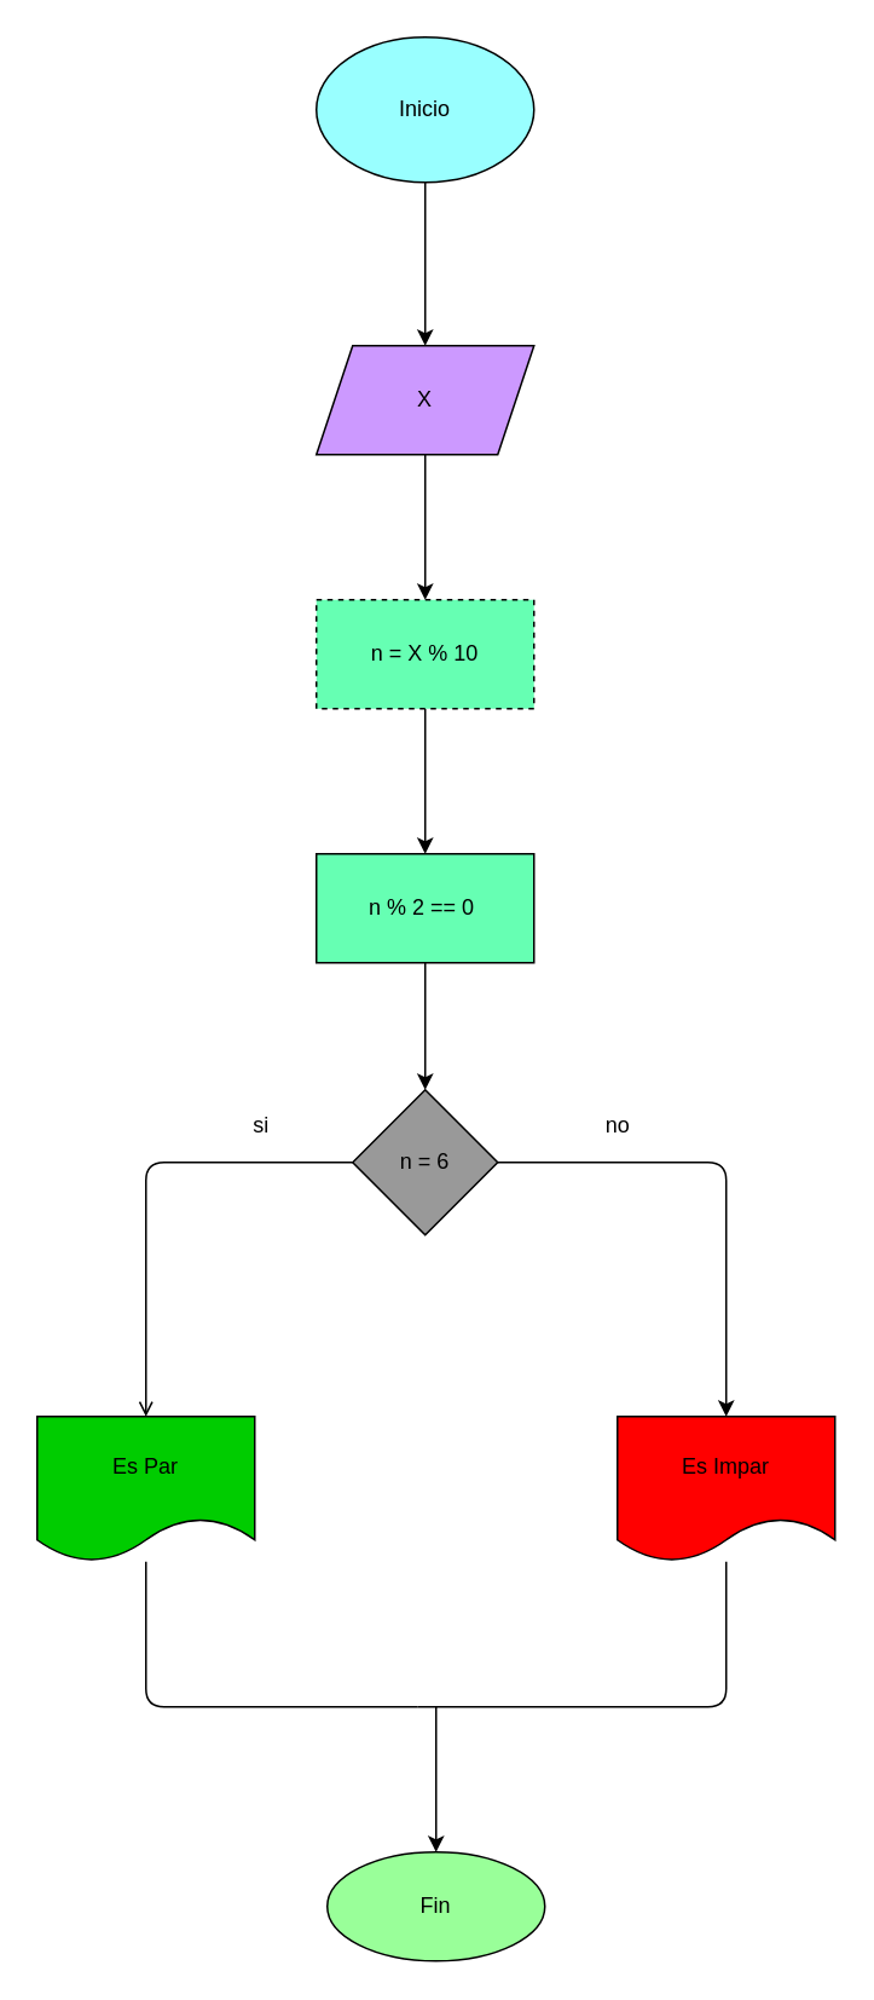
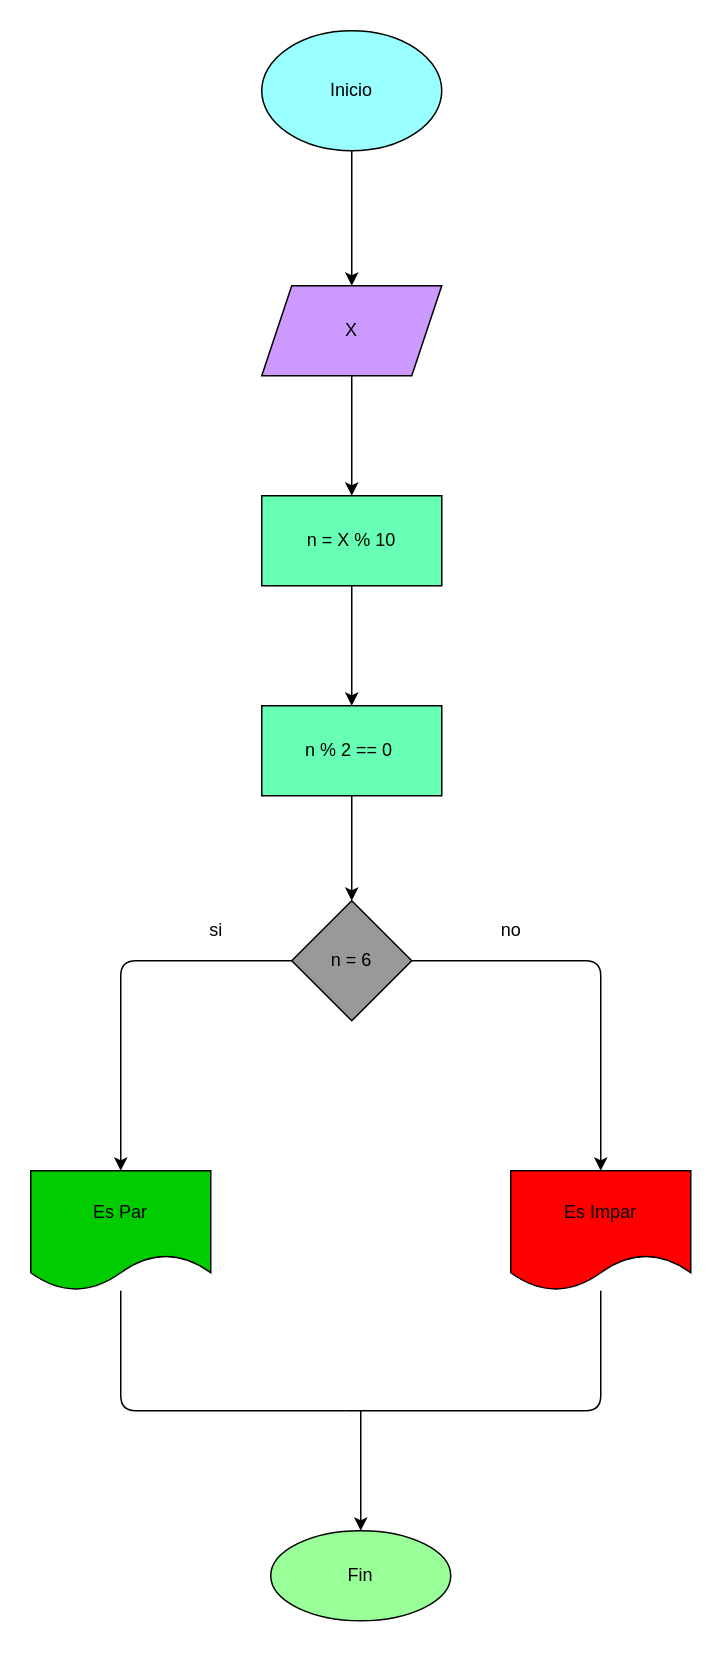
  <mxCell id="0" />
  <mxCell id="1" parent="0" />
  <mxCell id="2" value="" style="edgeStyle=none;html=1;" edge="1" parent="1" source="3" target="5"><mxGeometry relative="1" as="geometry" /></mxCell>
  <mxCell id="3" value="Inicio" style="ellipse;whiteSpace=wrap;html=1;fillColor=#99FFFF;" vertex="1" parent="1"><mxGeometry x="174" y="20" width="120" height="80" as="geometry" /></mxCell>
  <mxCell id="4" value="" style="edgeStyle=none;html=1;" edge="1" parent="1" source="5" target="7"><mxGeometry relative="1" as="geometry" /></mxCell>
  <mxCell id="5" value="X" style="shape=parallelogram;perimeter=parallelogramPerimeter;whiteSpace=wrap;html=1;fixedSize=1;fillColor=#CC99FF;" vertex="1" parent="1"><mxGeometry x="174" y="190" width="120" height="60" as="geometry" /></mxCell>
  <mxCell id="6" value="" style="edgeStyle=none;html=1;" edge="1" parent="1" source="7" target="9"><mxGeometry relative="1" as="geometry" /></mxCell>
- <mxCell id="7" value="n = X % 10" style="whiteSpace=wrap;html=1;fillColor=#66FFB3;dashed=1;" vertex="1" parent="1"><mxGeometry x="174" y="330" width="120" height="60" as="geometry" /></mxCell>
+ <mxCell id="7" value="n = X % 10" style="whiteSpace=wrap;html=1;fillColor=#66FFB3;" vertex="1" parent="1"><mxGeometry x="174" y="330" width="120" height="60" as="geometry" /></mxCell>
  <mxCell id="8" value="" style="edgeStyle=none;html=1;" edge="1" parent="1" source="9" target="12"><mxGeometry relative="1" as="geometry" /></mxCell>
  <mxCell id="9" value="n % 2 == 0&amp;nbsp;" style="whiteSpace=wrap;html=1;fillColor=#66FFB3;" vertex="1" parent="1"><mxGeometry x="174" y="470" width="120" height="60" as="geometry" /></mxCell>
- <mxCell id="10" value="" style="edgeStyle=none;html=1;endArrow=open;" edge="1" parent="1" source="12" target="13"><mxGeometry relative="1" as="geometry"><Array as="points"><mxPoint x="80" y="640" /></Array></mxGeometry></mxCell>
+ <mxCell id="10" value="" style="edgeStyle=none;html=1;" edge="1" parent="1" source="12" target="13"><mxGeometry relative="1" as="geometry"><Array as="points"><mxPoint x="80" y="640" /></Array></mxGeometry></mxCell>
  <mxCell id="11" value="" style="edgeStyle=none;html=1;" edge="1" parent="1" source="12" target="15"><mxGeometry relative="1" as="geometry"><Array as="points"><mxPoint x="400" y="640" /></Array></mxGeometry></mxCell>
  <mxCell id="12" value="n = 6" style="rhombus;whiteSpace=wrap;html=1;fillColor=#999999;" vertex="1" parent="1"><mxGeometry x="194" y="600" width="80" height="80" as="geometry" /></mxCell>
  <mxCell id="13" value="Es Par" style="shape=document;whiteSpace=wrap;html=1;boundedLbl=1;fillColor=#00CC00;" vertex="1" parent="1"><mxGeometry x="20" y="780" width="120" height="80" as="geometry" /></mxCell>
  <mxCell id="14" value="si&amp;nbsp;" style="text;html=1;align=center;verticalAlign=middle;resizable=0;points=[];autosize=1;strokeColor=none;fillColor=none;" vertex="1" parent="1"><mxGeometry x="130" y="610" width="30" height="20" as="geometry" /></mxCell>
  <mxCell id="15" value="Es Impar" style="shape=document;whiteSpace=wrap;html=1;boundedLbl=1;fillColor=#FF0000;" vertex="1" parent="1"><mxGeometry x="340" y="780" width="120" height="80" as="geometry" /></mxCell>
  <mxCell id="16" value="no" style="text;html=1;align=center;verticalAlign=middle;resizable=0;points=[];autosize=1;strokeColor=none;fillColor=none;" vertex="1" parent="1"><mxGeometry x="325" y="610" width="30" height="20" as="geometry" /></mxCell>
  <mxCell id="17" value="Fin" style="ellipse;whiteSpace=wrap;html=1;fillColor=#99FF99;" vertex="1" parent="1"><mxGeometry x="180" y="1020" width="120" height="60" as="geometry" /></mxCell>
  <mxCell id="18" value="" style="endArrow=none;html=1;" edge="1" parent="1" source="13"><mxGeometry width="50" height="50" relative="1" as="geometry"><mxPoint x="120" y="1030" as="sourcePoint" /><mxPoint x="230" y="940" as="targetPoint" /><Array as="points"><mxPoint x="80" y="940" /></Array></mxGeometry></mxCell>
  <mxCell id="19" value="" style="endArrow=none;html=1;" edge="1" parent="1" target="15"><mxGeometry width="50" height="50" relative="1" as="geometry"><mxPoint x="230" y="940" as="sourcePoint" /><mxPoint x="170" y="980" as="targetPoint" /><Array as="points"><mxPoint x="400" y="940" /></Array></mxGeometry></mxCell>
  <mxCell id="20" value="" style="endArrow=classic;html=1;entryX=0.5;entryY=0;entryDx=0;entryDy=0;" edge="1" parent="1" target="17"><mxGeometry width="50" height="50" relative="1" as="geometry"><mxPoint x="240" y="940" as="sourcePoint" /><mxPoint x="170" y="980" as="targetPoint" /></mxGeometry></mxCell>
